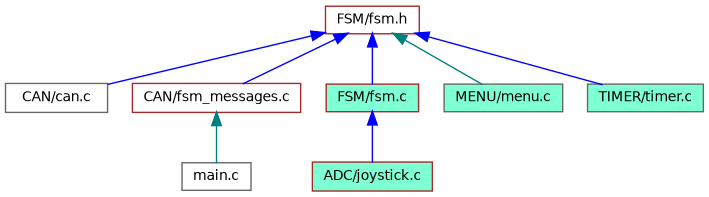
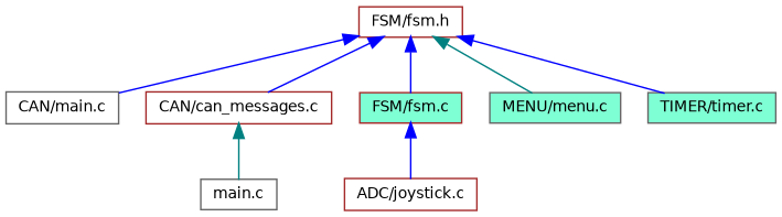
  digraph {
    node [color=brown fillcolor=white fontname=Helvetica fontsize=10 shape=record style=filled]
    edge [color=blue dir=back fontname=Helvetica fontsize=10 labelfontname=Helvetica labelfontsize=10 style=solid]
    n1 [fontcolor=black height=0.2 label="FSM/fsm.h" width=0.4]
-   n2 [color=gray40 height=0.2 label="CAN/can.c" width=0.4]
-   n3 [height=0.2 label="CAN/fsm_messages.c" width=0.4]
+   n2 [color=gray40 height=0.2 label="CAN/main.c" width=0.4]
+   n3 [height=0.2 label="CAN/can_messages.c" width=0.4]
    n4 [fillcolor=aquamarine height=0.2 label="FSM/fsm.c" width=0.4]
    n5 [color=gray40 fillcolor=aquamarine height=0.2 label="MENU/menu.c" width=0.4]
    n6 [color=gray40 fillcolor=aquamarine height=0.2 label="TIMER/timer.c" width=0.4]
-   n7 [fillcolor=aquamarine height=0.2 label="ADC/joystick.c" width=0.4]
+   n7 [height=0.2 label="ADC/joystick.c" width=0.4]
    n8 [color=gray40 height=0.2 label="main.c" width=0.4]
    n1 -> n2
    n1 -> n3
    n1 -> n4
    n1 -> n5 [color=teal]
    n1 -> n6
    n3 -> n8 [color=teal]
    n4 -> n7
  }
